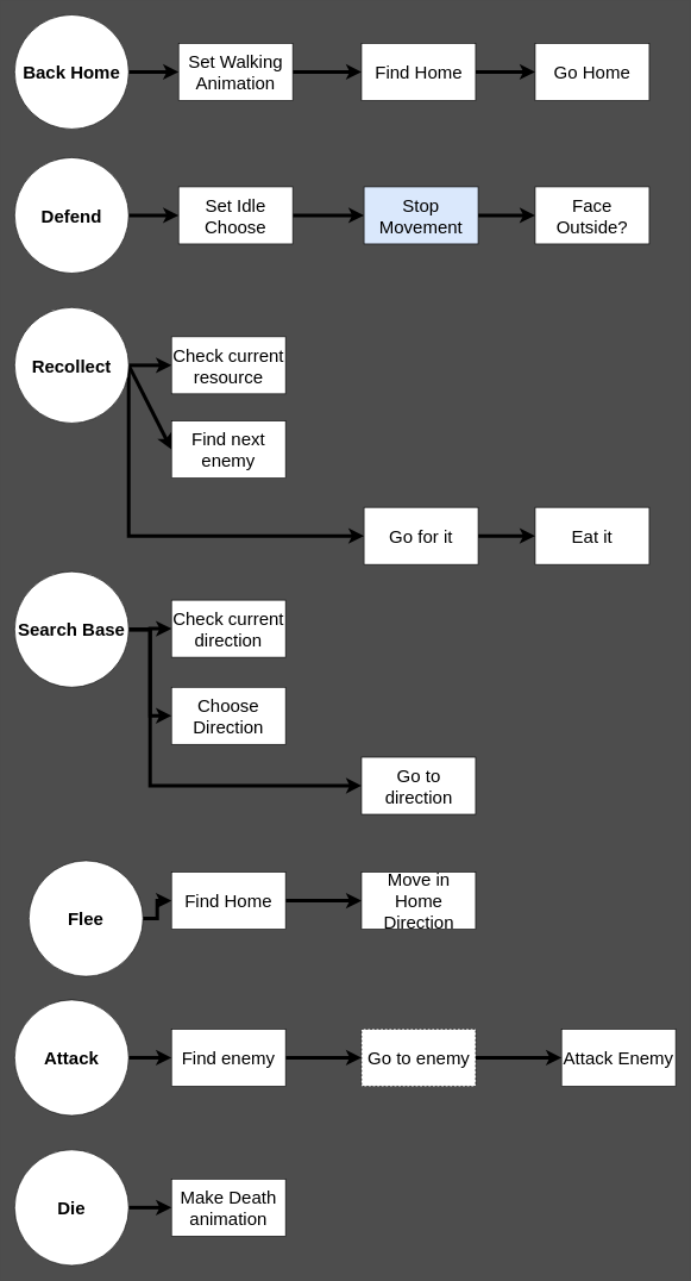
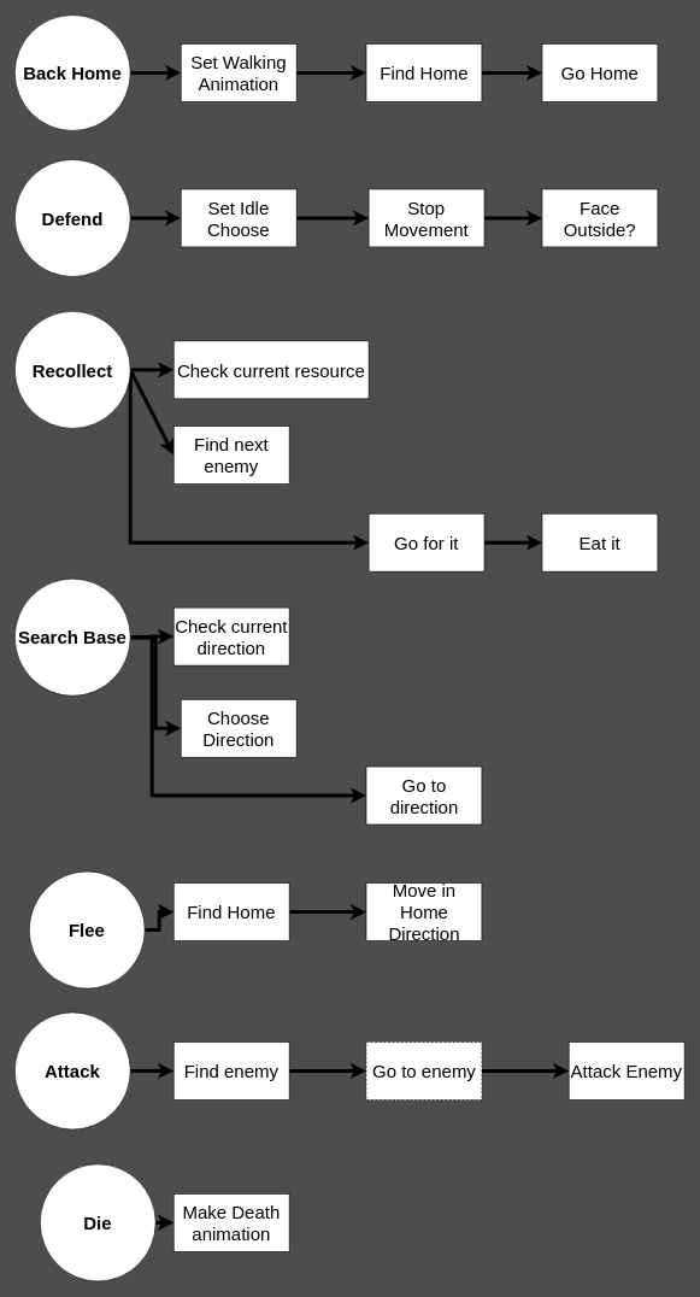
  <mxCell id="0" />
  <mxCell id="1" parent="0" />
  <mxCell id="2" style="edgeStyle=orthogonalEdgeStyle;rounded=0;orthogonalLoop=1;jettySize=auto;html=1;exitX=1;exitY=0.5;exitDx=0;exitDy=0;entryX=0;entryY=0.5;entryDx=0;entryDy=0;strokeWidth=5;" edge="1" parent="1" source="3" target="5"><mxGeometry relative="1" as="geometry" /></mxCell>
  <mxCell id="3" value="&lt;font style=&quot;font-size: 25px&quot;&gt;&lt;b&gt;Back Home&lt;/b&gt;&lt;/font&gt;" style="ellipse;whiteSpace=wrap;html=1;" vertex="1" parent="1"><mxGeometry x="20" y="20" width="160" height="160" as="geometry" /></mxCell>
  <mxCell id="4" style="edgeStyle=orthogonalEdgeStyle;rounded=0;orthogonalLoop=1;jettySize=auto;html=1;exitX=1;exitY=0.5;exitDx=0;exitDy=0;entryX=0;entryY=0.5;entryDx=0;entryDy=0;strokeWidth=5;" edge="1" parent="1" source="5" target="7"><mxGeometry relative="1" as="geometry" /></mxCell>
  <mxCell id="5" value="&lt;font style=&quot;font-size: 25px&quot;&gt;Set Walking Animation&lt;/font&gt;" style="rounded=0;whiteSpace=wrap;html=1;" vertex="1" parent="1"><mxGeometry x="250" y="60" width="160" height="80" as="geometry" /></mxCell>
  <mxCell id="6" style="edgeStyle=orthogonalEdgeStyle;rounded=0;orthogonalLoop=1;jettySize=auto;html=1;exitX=1;exitY=0.5;exitDx=0;exitDy=0;entryX=0;entryY=0.5;entryDx=0;entryDy=0;strokeWidth=5;" edge="1" parent="1" source="7" target="8"><mxGeometry relative="1" as="geometry" /></mxCell>
  <mxCell id="7" value="&lt;span style=&quot;font-size: 25px&quot;&gt;Find Home&lt;/span&gt;" style="rounded=0;whiteSpace=wrap;html=1;" vertex="1" parent="1"><mxGeometry x="506.5" y="60" width="160" height="80" as="geometry" /></mxCell>
  <mxCell id="8" value="&lt;span style=&quot;font-size: 25px&quot;&gt;Go Home&lt;/span&gt;" style="rounded=0;whiteSpace=wrap;html=1;" vertex="1" parent="1"><mxGeometry x="750" y="60" width="160" height="80" as="geometry" /></mxCell>
  <mxCell id="9" style="edgeStyle=orthogonalEdgeStyle;rounded=0;orthogonalLoop=1;jettySize=auto;html=1;exitX=1;exitY=0.5;exitDx=0;exitDy=0;entryX=0;entryY=0.5;entryDx=0;entryDy=0;strokeWidth=5;" edge="1" parent="1" source="10" target="12"><mxGeometry relative="1" as="geometry" /></mxCell>
  <mxCell id="10" value="&lt;font style=&quot;font-size: 25px&quot;&gt;&lt;b&gt;Defend&lt;br&gt;&lt;/b&gt;&lt;/font&gt;" style="ellipse;whiteSpace=wrap;html=1;" vertex="1" parent="1"><mxGeometry x="20" y="220" width="160" height="162" as="geometry" /></mxCell>
  <mxCell id="11" style="edgeStyle=orthogonalEdgeStyle;rounded=0;orthogonalLoop=1;jettySize=auto;html=1;exitX=1;exitY=0.5;exitDx=0;exitDy=0;entryX=0;entryY=0.5;entryDx=0;entryDy=0;strokeWidth=5;" edge="1" parent="1" source="12" target="14"><mxGeometry relative="1" as="geometry" /></mxCell>
  <mxCell id="12" value="&lt;font style=&quot;font-size: 25px&quot;&gt;Set Idle Choose&lt;/font&gt;" style="rounded=0;whiteSpace=wrap;html=1;" vertex="1" parent="1"><mxGeometry x="250" y="261" width="160" height="80" as="geometry" /></mxCell>
  <mxCell id="13" style="edgeStyle=orthogonalEdgeStyle;rounded=0;orthogonalLoop=1;jettySize=auto;html=1;exitX=1;exitY=0.5;exitDx=0;exitDy=0;entryX=0;entryY=0.5;entryDx=0;entryDy=0;strokeWidth=5;" edge="1" parent="1" source="14" target="15"><mxGeometry relative="1" as="geometry" /></mxCell>
- <mxCell id="14" value="&lt;span style=&quot;font-size: 25px&quot;&gt;Stop Movement&lt;/span&gt;" style="rounded=0;whiteSpace=wrap;html=1;fillColor=#dae8fc;" vertex="1" parent="1"><mxGeometry x="510" y="261" width="160" height="80" as="geometry" /></mxCell>
+ <mxCell id="14" value="&lt;span style=&quot;font-size: 25px&quot;&gt;Stop Movement&lt;/span&gt;" style="rounded=0;whiteSpace=wrap;html=1;" vertex="1" parent="1"><mxGeometry x="510" y="261" width="160" height="80" as="geometry" /></mxCell>
  <mxCell id="15" value="&lt;span style=&quot;font-size: 25px&quot;&gt;Face Outside?&lt;/span&gt;" style="rounded=0;whiteSpace=wrap;html=1;" vertex="1" parent="1"><mxGeometry x="750" y="261" width="160" height="80" as="geometry" /></mxCell>
  <mxCell id="16" style="rounded=0;orthogonalLoop=1;jettySize=auto;html=1;exitX=1;exitY=0.5;exitDx=0;exitDy=0;strokeWidth=5;" edge="1" parent="1" source="19" target="24"><mxGeometry relative="1" as="geometry" /></mxCell>
  <mxCell id="17" style="rounded=0;orthogonalLoop=1;jettySize=auto;html=1;exitX=1;exitY=0.5;exitDx=0;exitDy=0;entryX=0;entryY=0.5;entryDx=0;entryDy=0;strokeWidth=5;" edge="1" parent="1" source="19" target="20"><mxGeometry relative="1" as="geometry" /></mxCell>
  <mxCell id="18" style="rounded=0;orthogonalLoop=1;jettySize=auto;html=1;exitX=1;exitY=0.5;exitDx=0;exitDy=0;entryX=0;entryY=0.5;entryDx=0;entryDy=0;strokeWidth=5;edgeStyle=orthogonalEdgeStyle;" edge="1" parent="1" source="19" target="22"><mxGeometry relative="1" as="geometry"><Array as="points"><mxPoint x="180" y="750" /></Array></mxGeometry></mxCell>
  <mxCell id="19" value="&lt;font style=&quot;font-size: 25px&quot;&gt;&lt;b&gt;Recollect&lt;br&gt;&lt;/b&gt;&lt;/font&gt;" style="ellipse;whiteSpace=wrap;html=1;" vertex="1" parent="1"><mxGeometry x="20" y="430" width="160" height="162" as="geometry" /></mxCell>
  <mxCell id="20" value="&lt;font style=&quot;font-size: 25px&quot;&gt;Find next enemy&lt;/font&gt;" style="rounded=0;whiteSpace=wrap;html=1;" vertex="1" parent="1"><mxGeometry x="240" y="589" width="160" height="80" as="geometry" /></mxCell>
  <mxCell id="21" style="edgeStyle=orthogonalEdgeStyle;rounded=0;orthogonalLoop=1;jettySize=auto;html=1;exitX=1;exitY=0.5;exitDx=0;exitDy=0;entryX=0;entryY=0.5;entryDx=0;entryDy=0;strokeWidth=5;" edge="1" parent="1" source="22" target="23"><mxGeometry relative="1" as="geometry" /></mxCell>
  <mxCell id="22" value="&lt;font style=&quot;font-size: 25px&quot;&gt;Go for it&lt;/font&gt;" style="rounded=0;whiteSpace=wrap;html=1;" vertex="1" parent="1"><mxGeometry x="510" y="710" width="160" height="80" as="geometry" /></mxCell>
  <mxCell id="23" value="&lt;span style=&quot;font-size: 25px&quot;&gt;Eat it&lt;/span&gt;" style="rounded=0;whiteSpace=wrap;html=1;" vertex="1" parent="1"><mxGeometry x="750" y="710" width="160" height="80" as="geometry" /></mxCell>
- <mxCell id="24" value="&lt;font style=&quot;font-size: 25px&quot;&gt;Check current resource&lt;/font&gt;" style="rounded=0;whiteSpace=wrap;html=1;" vertex="1" parent="1"><mxGeometry x="240" y="471" width="160" height="80" as="geometry" /></mxCell>
+ <mxCell id="24" value="&lt;font style=&quot;font-size: 25px&quot;&gt;Check current resource&lt;/font&gt;" style="rounded=0;whiteSpace=wrap;html=1;" vertex="1" parent="1"><mxGeometry x="240" y="471" width="270" height="80" as="geometry" /></mxCell>
  <mxCell id="25" style="edgeStyle=orthogonalEdgeStyle;rounded=0;orthogonalLoop=1;jettySize=auto;html=1;exitX=1;exitY=0.5;exitDx=0;exitDy=0;strokeWidth=5;" edge="1" parent="1" source="28" target="31"><mxGeometry relative="1" as="geometry" /></mxCell>
  <mxCell id="26" style="edgeStyle=orthogonalEdgeStyle;rounded=0;orthogonalLoop=1;jettySize=auto;html=1;exitX=1;exitY=0.5;exitDx=0;exitDy=0;entryX=0;entryY=0.5;entryDx=0;entryDy=0;strokeWidth=5;" edge="1" parent="1" source="28" target="29"><mxGeometry relative="1" as="geometry" /></mxCell>
  <mxCell id="27" style="edgeStyle=orthogonalEdgeStyle;rounded=0;orthogonalLoop=1;jettySize=auto;html=1;exitX=1;exitY=0.5;exitDx=0;exitDy=0;entryX=0;entryY=0.5;entryDx=0;entryDy=0;strokeWidth=5;" edge="1" parent="1" source="28" target="30"><mxGeometry relative="1" as="geometry"><Array as="points"><mxPoint x="210" y="881" /><mxPoint x="210" y="1100" /></Array></mxGeometry></mxCell>
  <mxCell id="28" value="&lt;font style=&quot;font-size: 25px&quot;&gt;&lt;b&gt;Search Base&lt;br&gt;&lt;/b&gt;&lt;/font&gt;" style="ellipse;whiteSpace=wrap;html=1;" vertex="1" parent="1"><mxGeometry x="20" y="800" width="160" height="162" as="geometry" /></mxCell>
- <mxCell id="29" value="&lt;font style=&quot;font-size: 25px&quot;&gt;Choose Direction&lt;/font&gt;" style="rounded=0;whiteSpace=wrap;html=1;" vertex="1" parent="1"><mxGeometry x="240" y="962" width="160" height="80" as="geometry" /></mxCell>
+ <mxCell id="29" value="&lt;font style=&quot;font-size: 25px&quot;&gt;Choose Direction&lt;/font&gt;" style="rounded=0;whiteSpace=wrap;html=1;" vertex="1" parent="1"><mxGeometry x="250" y="967" width="160" height="80" as="geometry" /></mxCell>
  <mxCell id="30" value="&lt;font style=&quot;font-size: 25px&quot;&gt;Go to direction&lt;/font&gt;" style="rounded=0;whiteSpace=wrap;html=1;" vertex="1" parent="1"><mxGeometry x="506.5" y="1060" width="160" height="80" as="geometry" /></mxCell>
  <mxCell id="31" value="&lt;font style=&quot;font-size: 25px&quot;&gt;Check current direction&lt;/font&gt;" style="rounded=0;whiteSpace=wrap;html=1;" vertex="1" parent="1"><mxGeometry x="240" y="840" width="160" height="80" as="geometry" /></mxCell>
  <mxCell id="32" style="edgeStyle=orthogonalEdgeStyle;rounded=0;orthogonalLoop=1;jettySize=auto;html=1;exitX=1;exitY=0.5;exitDx=0;exitDy=0;entryX=0;entryY=0.5;entryDx=0;entryDy=0;strokeWidth=5;" edge="1" parent="1" source="33" target="35"><mxGeometry relative="1" as="geometry" /></mxCell>
  <mxCell id="33" value="&lt;font style=&quot;font-size: 25px&quot;&gt;&lt;b&gt;Flee&lt;br&gt;&lt;/b&gt;&lt;/font&gt;" style="ellipse;whiteSpace=wrap;html=1;" vertex="1" parent="1"><mxGeometry x="40" y="1205" width="160" height="162" as="geometry" /></mxCell>
  <mxCell id="34" style="edgeStyle=orthogonalEdgeStyle;rounded=0;orthogonalLoop=1;jettySize=auto;html=1;exitX=1;exitY=0.5;exitDx=0;exitDy=0;entryX=0;entryY=0.5;entryDx=0;entryDy=0;strokeWidth=5;" edge="1" parent="1" source="35" target="36"><mxGeometry relative="1" as="geometry" /></mxCell>
  <mxCell id="35" value="&lt;font style=&quot;font-size: 25px&quot;&gt;Find Home&lt;/font&gt;" style="rounded=0;whiteSpace=wrap;html=1;" vertex="1" parent="1"><mxGeometry x="240" y="1221" width="160" height="80" as="geometry" /></mxCell>
  <mxCell id="36" value="&lt;font style=&quot;font-size: 25px&quot;&gt;Move in Home Direction&lt;/font&gt;" style="rounded=0;whiteSpace=wrap;html=1;" vertex="1" parent="1"><mxGeometry x="506.5" y="1221" width="160" height="80" as="geometry" /></mxCell>
  <mxCell id="37" style="edgeStyle=orthogonalEdgeStyle;rounded=0;orthogonalLoop=1;jettySize=auto;html=1;exitX=1;exitY=0.5;exitDx=0;exitDy=0;entryX=0;entryY=0.5;entryDx=0;entryDy=0;strokeWidth=5;" edge="1" parent="1" source="38" target="40"><mxGeometry relative="1" as="geometry" /></mxCell>
  <mxCell id="38" value="&lt;font style=&quot;font-size: 25px&quot;&gt;&lt;b&gt;Attack&lt;br&gt;&lt;/b&gt;&lt;/font&gt;" style="ellipse;whiteSpace=wrap;html=1;" vertex="1" parent="1"><mxGeometry x="20" y="1400" width="160" height="162" as="geometry" /></mxCell>
  <mxCell id="39" style="edgeStyle=orthogonalEdgeStyle;rounded=0;orthogonalLoop=1;jettySize=auto;html=1;exitX=1;exitY=0.5;exitDx=0;exitDy=0;entryX=0;entryY=0.5;entryDx=0;entryDy=0;strokeWidth=5;" edge="1" parent="1" source="40" target="42"><mxGeometry relative="1" as="geometry" /></mxCell>
  <mxCell id="40" value="&lt;font style=&quot;font-size: 25px&quot;&gt;Find enemy&lt;/font&gt;" style="rounded=0;whiteSpace=wrap;html=1;" vertex="1" parent="1"><mxGeometry x="240" y="1441" width="160" height="80" as="geometry" /></mxCell>
  <mxCell id="41" style="edgeStyle=orthogonalEdgeStyle;rounded=0;orthogonalLoop=1;jettySize=auto;html=1;exitX=1;exitY=0.5;exitDx=0;exitDy=0;strokeWidth=5;" edge="1" parent="1" source="42" target="43"><mxGeometry relative="1" as="geometry" /></mxCell>
  <mxCell id="42" value="&lt;font style=&quot;font-size: 25px&quot;&gt;Go to enemy&lt;/font&gt;" style="rounded=0;whiteSpace=wrap;html=1;dashed=1;" vertex="1" parent="1"><mxGeometry x="506.5" y="1441" width="160" height="80" as="geometry" /></mxCell>
  <mxCell id="43" value="&lt;font style=&quot;font-size: 25px&quot;&gt;Attack Enemy&lt;/font&gt;" style="rounded=0;whiteSpace=wrap;html=1;" vertex="1" parent="1"><mxGeometry x="787" y="1441" width="160" height="80" as="geometry" /></mxCell>
  <mxCell id="44" style="edgeStyle=orthogonalEdgeStyle;rounded=0;orthogonalLoop=1;jettySize=auto;html=1;exitX=1;exitY=0.5;exitDx=0;exitDy=0;entryX=0;entryY=0.5;entryDx=0;entryDy=0;strokeWidth=5;" edge="1" parent="1" source="45" target="46"><mxGeometry relative="1" as="geometry" /></mxCell>
- <mxCell id="45" value="&lt;font style=&quot;font-size: 25px&quot;&gt;&lt;b&gt;Die&lt;br&gt;&lt;/b&gt;&lt;/font&gt;" style="ellipse;whiteSpace=wrap;html=1;" vertex="1" parent="1"><mxGeometry x="20" y="1610" width="160" height="162" as="geometry" /></mxCell>
+ <mxCell id="45" value="&lt;font style=&quot;font-size: 25px&quot;&gt;&lt;b&gt;Die&lt;br&gt;&lt;/b&gt;&lt;/font&gt;" style="ellipse;whiteSpace=wrap;html=1;" vertex="1" parent="1"><mxGeometry x="55" y="1610" width="160" height="162" as="geometry" /></mxCell>
  <mxCell id="46" value="&lt;font style=&quot;font-size: 25px&quot;&gt;Make Death animation&lt;/font&gt;" style="rounded=0;whiteSpace=wrap;html=1;" vertex="1" parent="1"><mxGeometry x="240" y="1651" width="160" height="80" as="geometry" /></mxCell>
